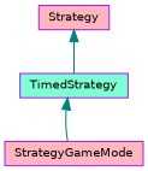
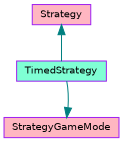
  digraph {
    node [color=purple fillcolor=lightpink fontname=Helvetica fontsize=10 shape=record style=filled]
    edge [color=teal dir=back fontname=Helvetica fontsize=10 labelfontname=Helvetica labelfontsize=10 style=solid]
    n1 [fillcolor=aquamarine fontcolor=black height=0.2 label=TimedStrategy width=0.4]
    n2 [height=0.2 label=StrategyGameMode width=0.4]
    n3 [height=0.2 label=Strategy width=0.4]
-   n1 -> n2
+   n2 -> n1
    n3 -> n1
  }
